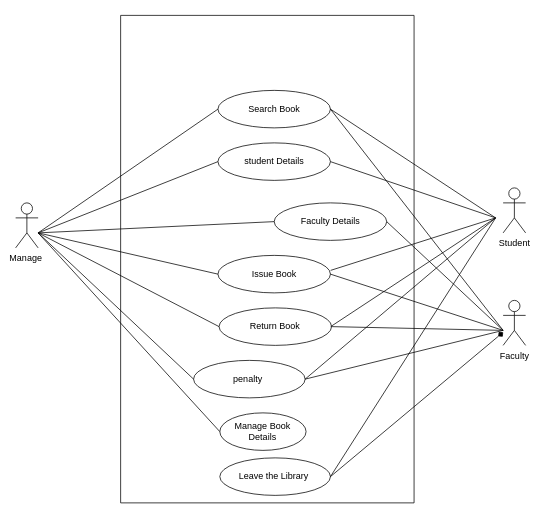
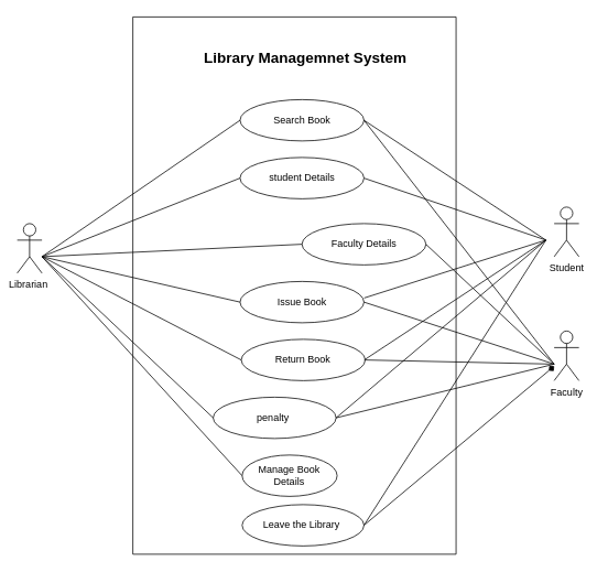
  <mxCell id="0" />
  <mxCell id="1" parent="0" />
- <mxCell id="2" value="Manage&amp;nbsp;" style="shape=umlActor;verticalLabelPosition=bottom;verticalAlign=top;html=1;outlineConnect=0;" parent="1" vertex="1"><mxGeometry x="20" y="270" width="30" height="60" as="geometry" /></mxCell>
+ <mxCell id="2" value="Librarian&amp;nbsp;" style="shape=umlActor;verticalLabelPosition=bottom;verticalAlign=top;html=1;outlineConnect=0;" parent="1" vertex="1"><mxGeometry x="20" y="270" width="30" height="60" as="geometry" /></mxCell>
  <mxCell id="3" value="Faculty&lt;br&gt;" style="shape=umlActor;verticalLabelPosition=bottom;verticalAlign=top;html=1;outlineConnect=0;" parent="1" vertex="1"><mxGeometry x="670" y="400" width="30" height="60" as="geometry" /></mxCell>
  <mxCell id="4" value="" style="swimlane;startSize=0;" parent="1" vertex="1"><mxGeometry x="160" y="20" width="391.25" height="650" as="geometry" /></mxCell>
  <mxCell id="5" value="penalty&amp;nbsp;" style="ellipse;whiteSpace=wrap;html=1;" parent="4" vertex="1"><mxGeometry x="97.25" y="460" width="148.75" height="50" as="geometry" /></mxCell>
  <mxCell id="6" value="Leave the Library&amp;nbsp;" style="ellipse;whiteSpace=wrap;html=1;" parent="4" vertex="1"><mxGeometry x="132.25" y="590" width="147.5" height="50" as="geometry" /></mxCell>
  <mxCell id="7" value="Return Book" style="ellipse;whiteSpace=wrap;html=1;" parent="4" vertex="1"><mxGeometry x="131.25" y="390" width="150" height="50" as="geometry" /></mxCell>
  <mxCell id="8" value="Issue Book" style="ellipse;whiteSpace=wrap;html=1;" parent="4" vertex="1"><mxGeometry x="129.75" y="320" width="150" height="50" as="geometry" /></mxCell>
  <mxCell id="9" value="Faculty Details" style="ellipse;whiteSpace=wrap;html=1;" parent="4" vertex="1"><mxGeometry x="204.75" y="250" width="150" height="50" as="geometry" /></mxCell>
  <mxCell id="10" value="student Details" style="ellipse;whiteSpace=wrap;html=1;" parent="4" vertex="1"><mxGeometry x="129.75" y="170" width="150" height="50" as="geometry" /></mxCell>
+ <mxCell id="11" value="&lt;font style=&quot;font-size: 18px&quot;&gt;&lt;b&gt;Library Managemnet System&lt;/b&gt;&lt;/font&gt;" style="text;html=1;strokeColor=none;fillColor=none;align=center;verticalAlign=middle;whiteSpace=wrap;rounded=0;" parent="4" vertex="1"><mxGeometry x="80" y="30" width="257.75" height="40" as="geometry" /></mxCell>
  <mxCell id="12" value="Search Book" style="ellipse;whiteSpace=wrap;html=1;" parent="4" vertex="1"><mxGeometry x="129.75" y="100" width="150" height="50" as="geometry" /></mxCell>
  <mxCell id="13" value="" style="endArrow=none;html=1;exitX=1;exitY=0.5;exitDx=0;exitDy=0;" parent="4" source="6" edge="1"><mxGeometry width="50" height="50" relative="1" as="geometry"><mxPoint x="300" y="540" as="sourcePoint" /><mxPoint x="500" y="270" as="targetPoint" /></mxGeometry></mxCell>
  <mxCell id="14" value="Manage Book Details" style="ellipse;whiteSpace=wrap;html=1;" parent="4" vertex="1"><mxGeometry x="132.25" y="530" width="115" height="50" as="geometry" /></mxCell>
  <mxCell id="15" value="" style="endArrow=none;html=1;entryX=0;entryY=0.5;entryDx=0;entryDy=0;" parent="4" target="14" edge="1"><mxGeometry width="50" height="50" relative="1" as="geometry"><mxPoint x="-110" y="290" as="sourcePoint" /><mxPoint x="100" y="530" as="targetPoint" /></mxGeometry></mxCell>
  <mxCell id="16" value="Student&lt;br&gt;" style="shape=umlActor;verticalLabelPosition=bottom;verticalAlign=top;html=1;outlineConnect=0;" parent="1" vertex="1"><mxGeometry x="670" y="250" width="30" height="60" as="geometry" /></mxCell>
  <mxCell id="17" value="" style="endArrow=none;html=1;entryX=0;entryY=0.5;entryDx=0;entryDy=0;" parent="1" target="12" edge="1"><mxGeometry width="50" height="50" relative="1" as="geometry"><mxPoint x="50" y="310" as="sourcePoint" /><mxPoint x="100" y="255" as="targetPoint" /></mxGeometry></mxCell>
  <mxCell id="18" value="" style="endArrow=none;html=1;entryX=0;entryY=0.5;entryDx=0;entryDy=0;" parent="1" target="10" edge="1"><mxGeometry width="50" height="50" relative="1" as="geometry"><mxPoint x="50" y="310" as="sourcePoint" /><mxPoint x="100" y="255" as="targetPoint" /></mxGeometry></mxCell>
  <mxCell id="19" value="" style="endArrow=none;html=1;entryX=0;entryY=0.5;entryDx=0;entryDy=0;" parent="1" target="9" edge="1"><mxGeometry width="50" height="50" relative="1" as="geometry"><mxPoint x="50" y="310" as="sourcePoint" /><mxPoint x="340" y="270" as="targetPoint" /></mxGeometry></mxCell>
  <mxCell id="20" value="" style="endArrow=none;html=1;entryX=0;entryY=0.5;entryDx=0;entryDy=0;" parent="1" target="8" edge="1"><mxGeometry width="50" height="50" relative="1" as="geometry"><mxPoint x="50" y="310" as="sourcePoint" /><mxPoint x="340" y="380" as="targetPoint" /></mxGeometry></mxCell>
  <mxCell id="21" value="" style="endArrow=none;html=1;entryX=0;entryY=0.5;entryDx=0;entryDy=0;" parent="1" target="7" edge="1"><mxGeometry width="50" height="50" relative="1" as="geometry"><mxPoint x="50" y="310" as="sourcePoint" /><mxPoint x="340" y="380" as="targetPoint" /></mxGeometry></mxCell>
  <mxCell id="22" value="" style="endArrow=none;html=1;entryX=0;entryY=0.5;entryDx=0;entryDy=0;" parent="1" target="5" edge="1"><mxGeometry width="50" height="50" relative="1" as="geometry"><mxPoint x="50" y="310" as="sourcePoint" /><mxPoint x="340" y="380" as="targetPoint" /></mxGeometry></mxCell>
  <mxCell id="23" value="" style="endArrow=diamond;html=1;exitX=1;exitY=0.5;exitDx=0;exitDy=0;" parent="1" source="6" target="3" edge="1"><mxGeometry width="50" height="50" relative="1" as="geometry"><mxPoint x="439.75" y="580" as="sourcePoint" /><mxPoint x="489.75" y="530" as="targetPoint" /></mxGeometry></mxCell>
  <mxCell id="24" value="" style="endArrow=none;html=1;exitX=1;exitY=0.5;exitDx=0;exitDy=0;" parent="1" source="5" edge="1"><mxGeometry width="50" height="50" relative="1" as="geometry"><mxPoint x="439.75" y="506.13" as="sourcePoint" /><mxPoint x="670" y="440" as="targetPoint" /></mxGeometry></mxCell>
  <mxCell id="25" value="" style="endArrow=none;html=1;exitX=1;exitY=0.5;exitDx=0;exitDy=0;" parent="1" source="7" edge="1"><mxGeometry width="50" height="50" relative="1" as="geometry"><mxPoint x="480" y="476.13" as="sourcePoint" /><mxPoint x="670" y="440" as="targetPoint" /></mxGeometry></mxCell>
  <mxCell id="26" value="" style="endArrow=none;html=1;exitX=1;exitY=0.5;exitDx=0;exitDy=0;" parent="1" source="8" edge="1"><mxGeometry width="50" height="50" relative="1" as="geometry"><mxPoint x="290" y="350" as="sourcePoint" /><mxPoint x="670" y="440" as="targetPoint" /></mxGeometry></mxCell>
  <mxCell id="27" value="" style="endArrow=none;html=1;exitX=1;exitY=0.5;exitDx=0;exitDy=0;" parent="1" source="9" edge="1"><mxGeometry width="50" height="50" relative="1" as="geometry"><mxPoint x="290" y="350" as="sourcePoint" /><mxPoint x="670" y="440" as="targetPoint" /></mxGeometry></mxCell>
  <mxCell id="28" value="" style="endArrow=none;html=1;entryX=1;entryY=0.5;entryDx=0;entryDy=0;" parent="1" target="12" edge="1"><mxGeometry width="50" height="50" relative="1" as="geometry"><mxPoint x="670" y="440" as="sourcePoint" /><mxPoint x="340" y="260" as="targetPoint" /></mxGeometry></mxCell>
  <mxCell id="29" value="" style="endArrow=none;html=1;entryX=1;entryY=0.5;entryDx=0;entryDy=0;" parent="1" target="12" edge="1"><mxGeometry width="50" height="50" relative="1" as="geometry"><mxPoint x="660" y="290" as="sourcePoint" /><mxPoint x="340" y="260" as="targetPoint" /></mxGeometry></mxCell>
  <mxCell id="30" value="" style="endArrow=none;html=1;exitX=1;exitY=0.5;exitDx=0;exitDy=0;" parent="1" source="10" edge="1"><mxGeometry width="50" height="50" relative="1" as="geometry"><mxPoint x="290" y="450" as="sourcePoint" /><mxPoint x="660" y="290" as="targetPoint" /></mxGeometry></mxCell>
  <mxCell id="31" value="" style="endArrow=none;html=1;" parent="1" edge="1"><mxGeometry width="50" height="50" relative="1" as="geometry"><mxPoint x="440" y="360" as="sourcePoint" /><mxPoint x="660" y="290" as="targetPoint" /></mxGeometry></mxCell>
  <mxCell id="32" value="" style="endArrow=none;html=1;" parent="1" edge="1"><mxGeometry width="50" height="50" relative="1" as="geometry"><mxPoint x="440" y="435" as="sourcePoint" /><mxPoint x="660" y="290" as="targetPoint" /></mxGeometry></mxCell>
  <mxCell id="33" value="" style="endArrow=none;html=1;exitX=1;exitY=0.5;exitDx=0;exitDy=0;" parent="1" source="5" edge="1"><mxGeometry width="50" height="50" relative="1" as="geometry"><mxPoint x="450" y="500" as="sourcePoint" /><mxPoint x="660" y="290" as="targetPoint" /></mxGeometry></mxCell>
